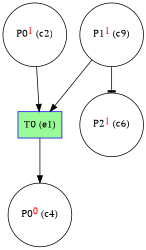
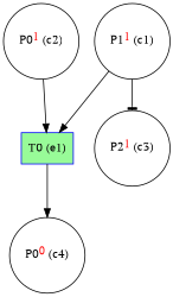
  digraph {
    fontname="PT Serif"
    node [fontname="PT Serif" shape=circle]
    edge [arrowhead=normal fontname="PT Serif"]
-   n1 [label=<P1<FONT COLOR="red"><SUP>1</SUP></FONT>&nbsp;(c9)>]
+   n1 [label=<P1<FONT COLOR="red"><SUP>1</SUP></FONT>&nbsp;(c1)>]
    n2 [color=blue fillcolor=palegreen label="T0 (e1)" shape=box style=filled]
-   n3 [label=<P2<FONT COLOR="red"><SUP>1</SUP></FONT>&nbsp;(c6)>]
+   n3 [label=<P2<FONT COLOR="red"><SUP>1</SUP></FONT>&nbsp;(c3)>]
    n4 [label=<P0<FONT COLOR="red"><SUP>0</SUP></FONT>&nbsp;(c4)>]
    n5 [label=<P0<FONT COLOR="red"><SUP>1</SUP></FONT>&nbsp;(c2)>]
    n1 -> n2
    n1 -> n3 [arrowhead=tee]
    n2 -> n4
    n5 -> n2
  }
